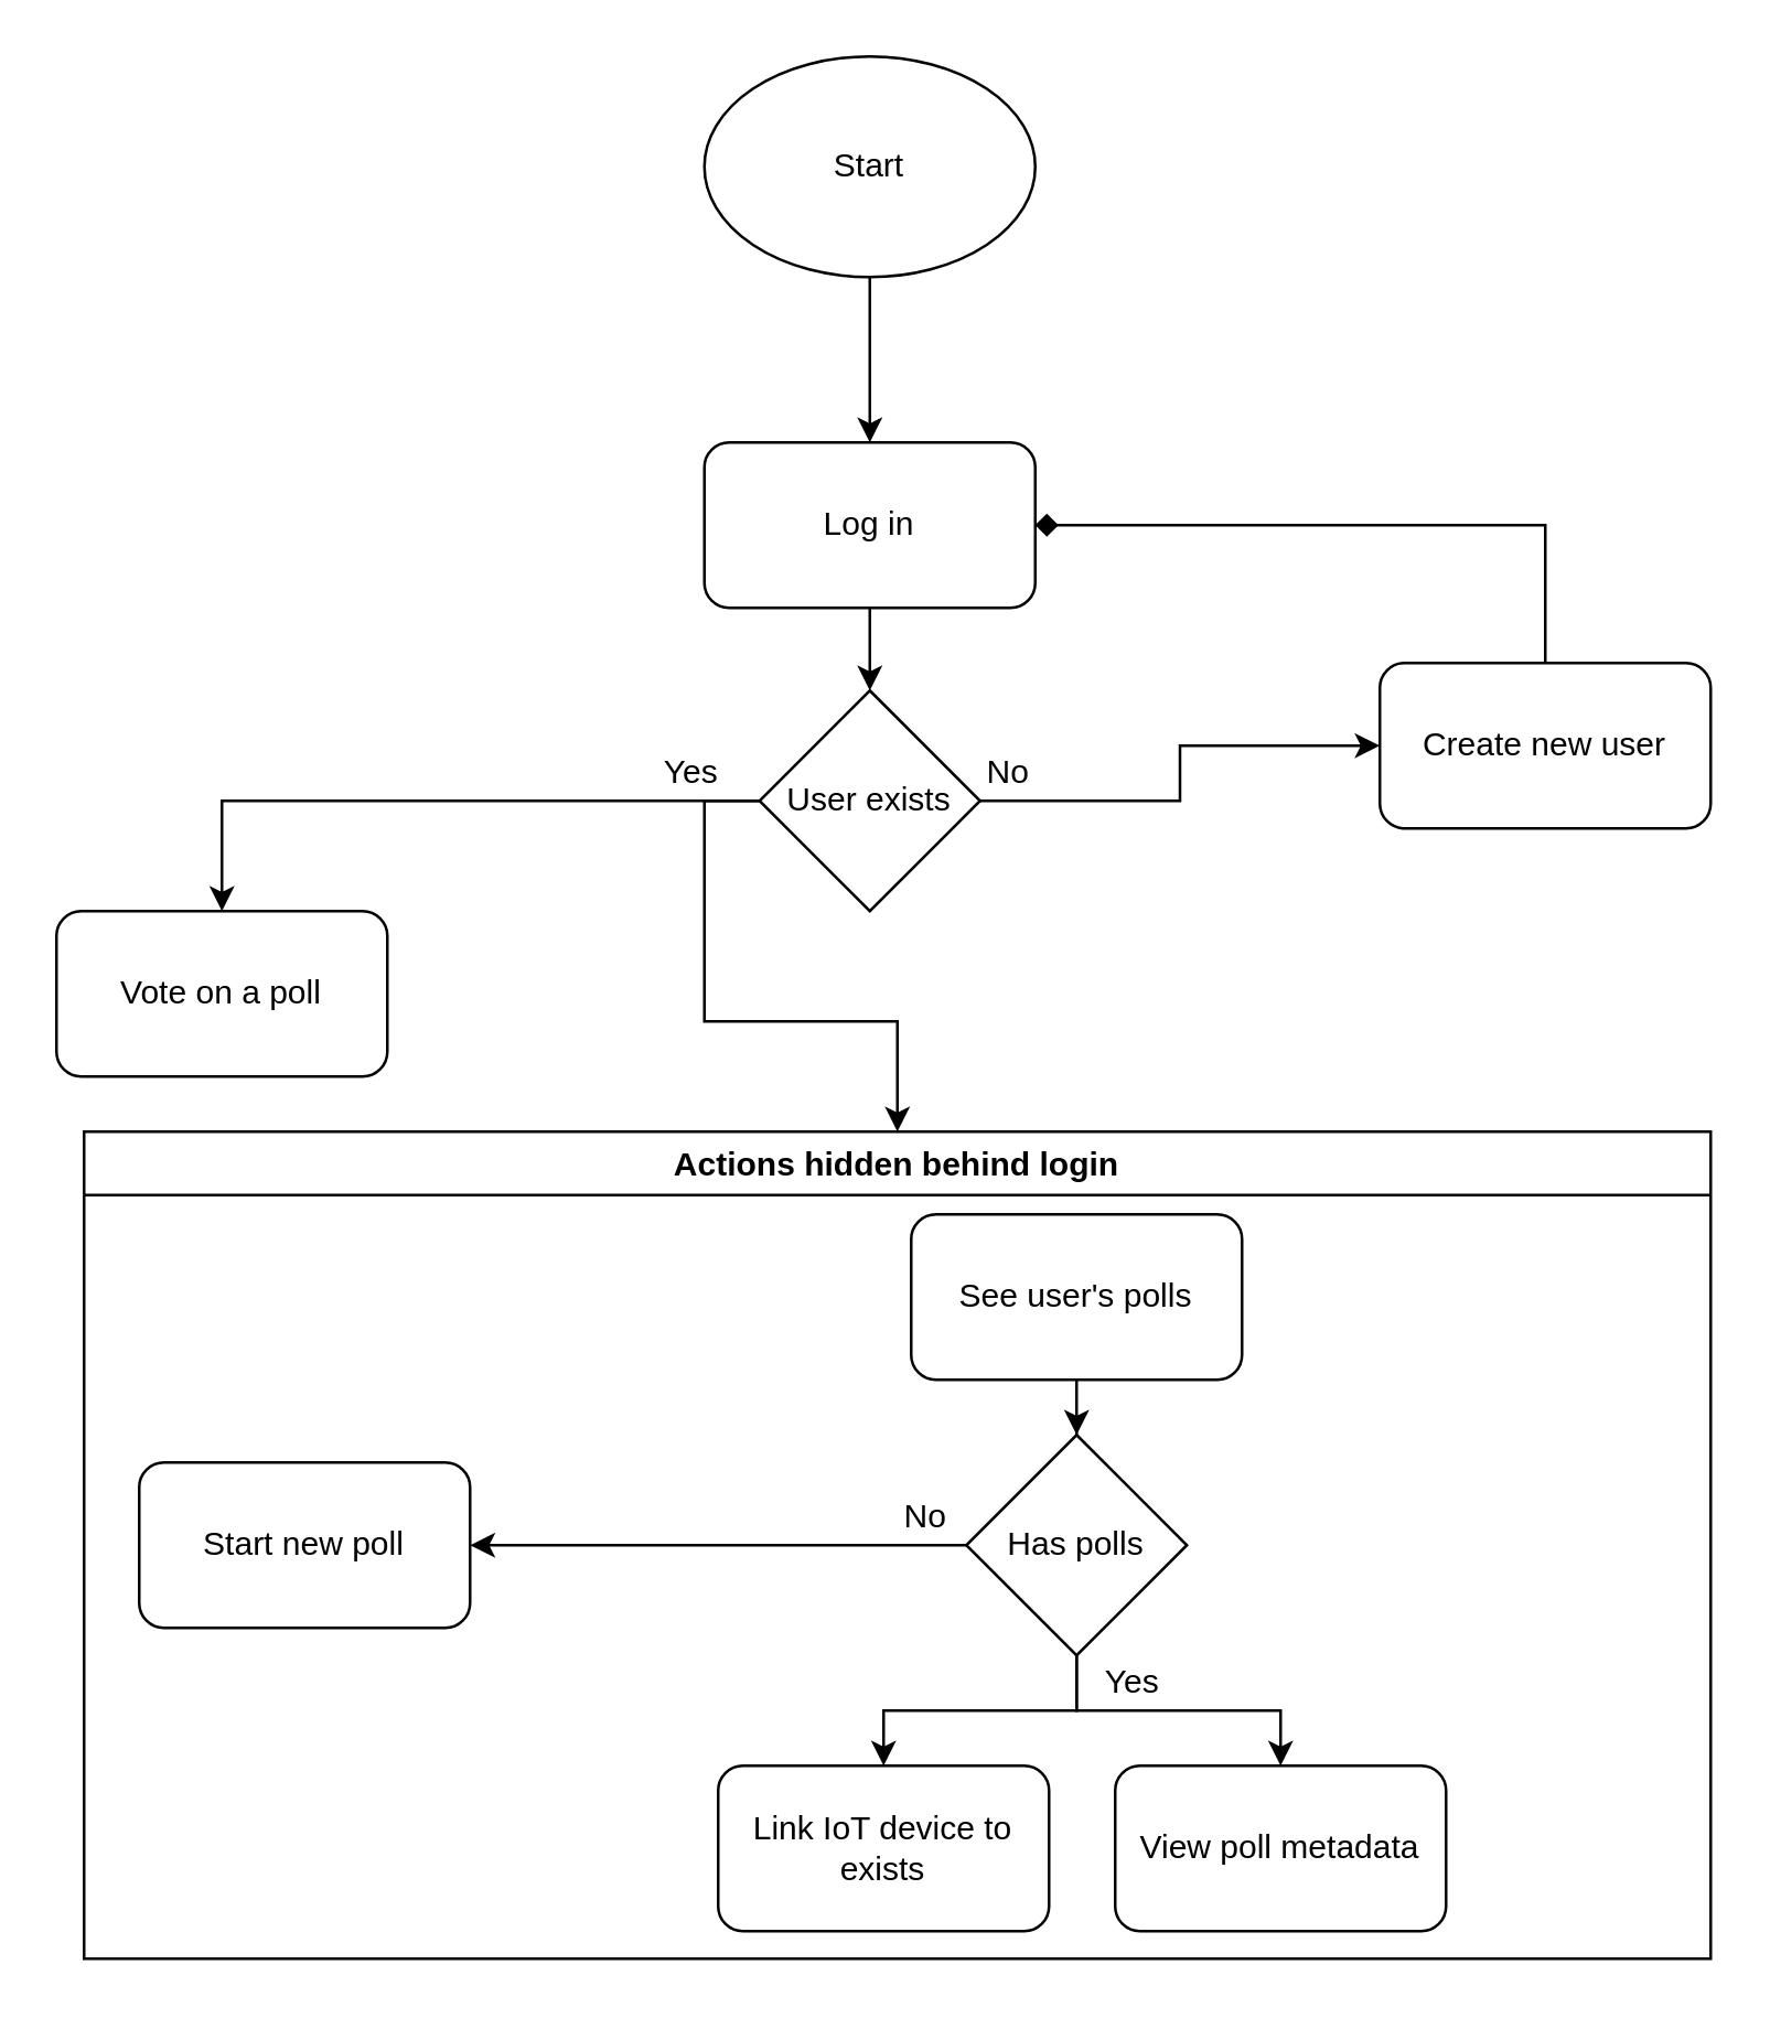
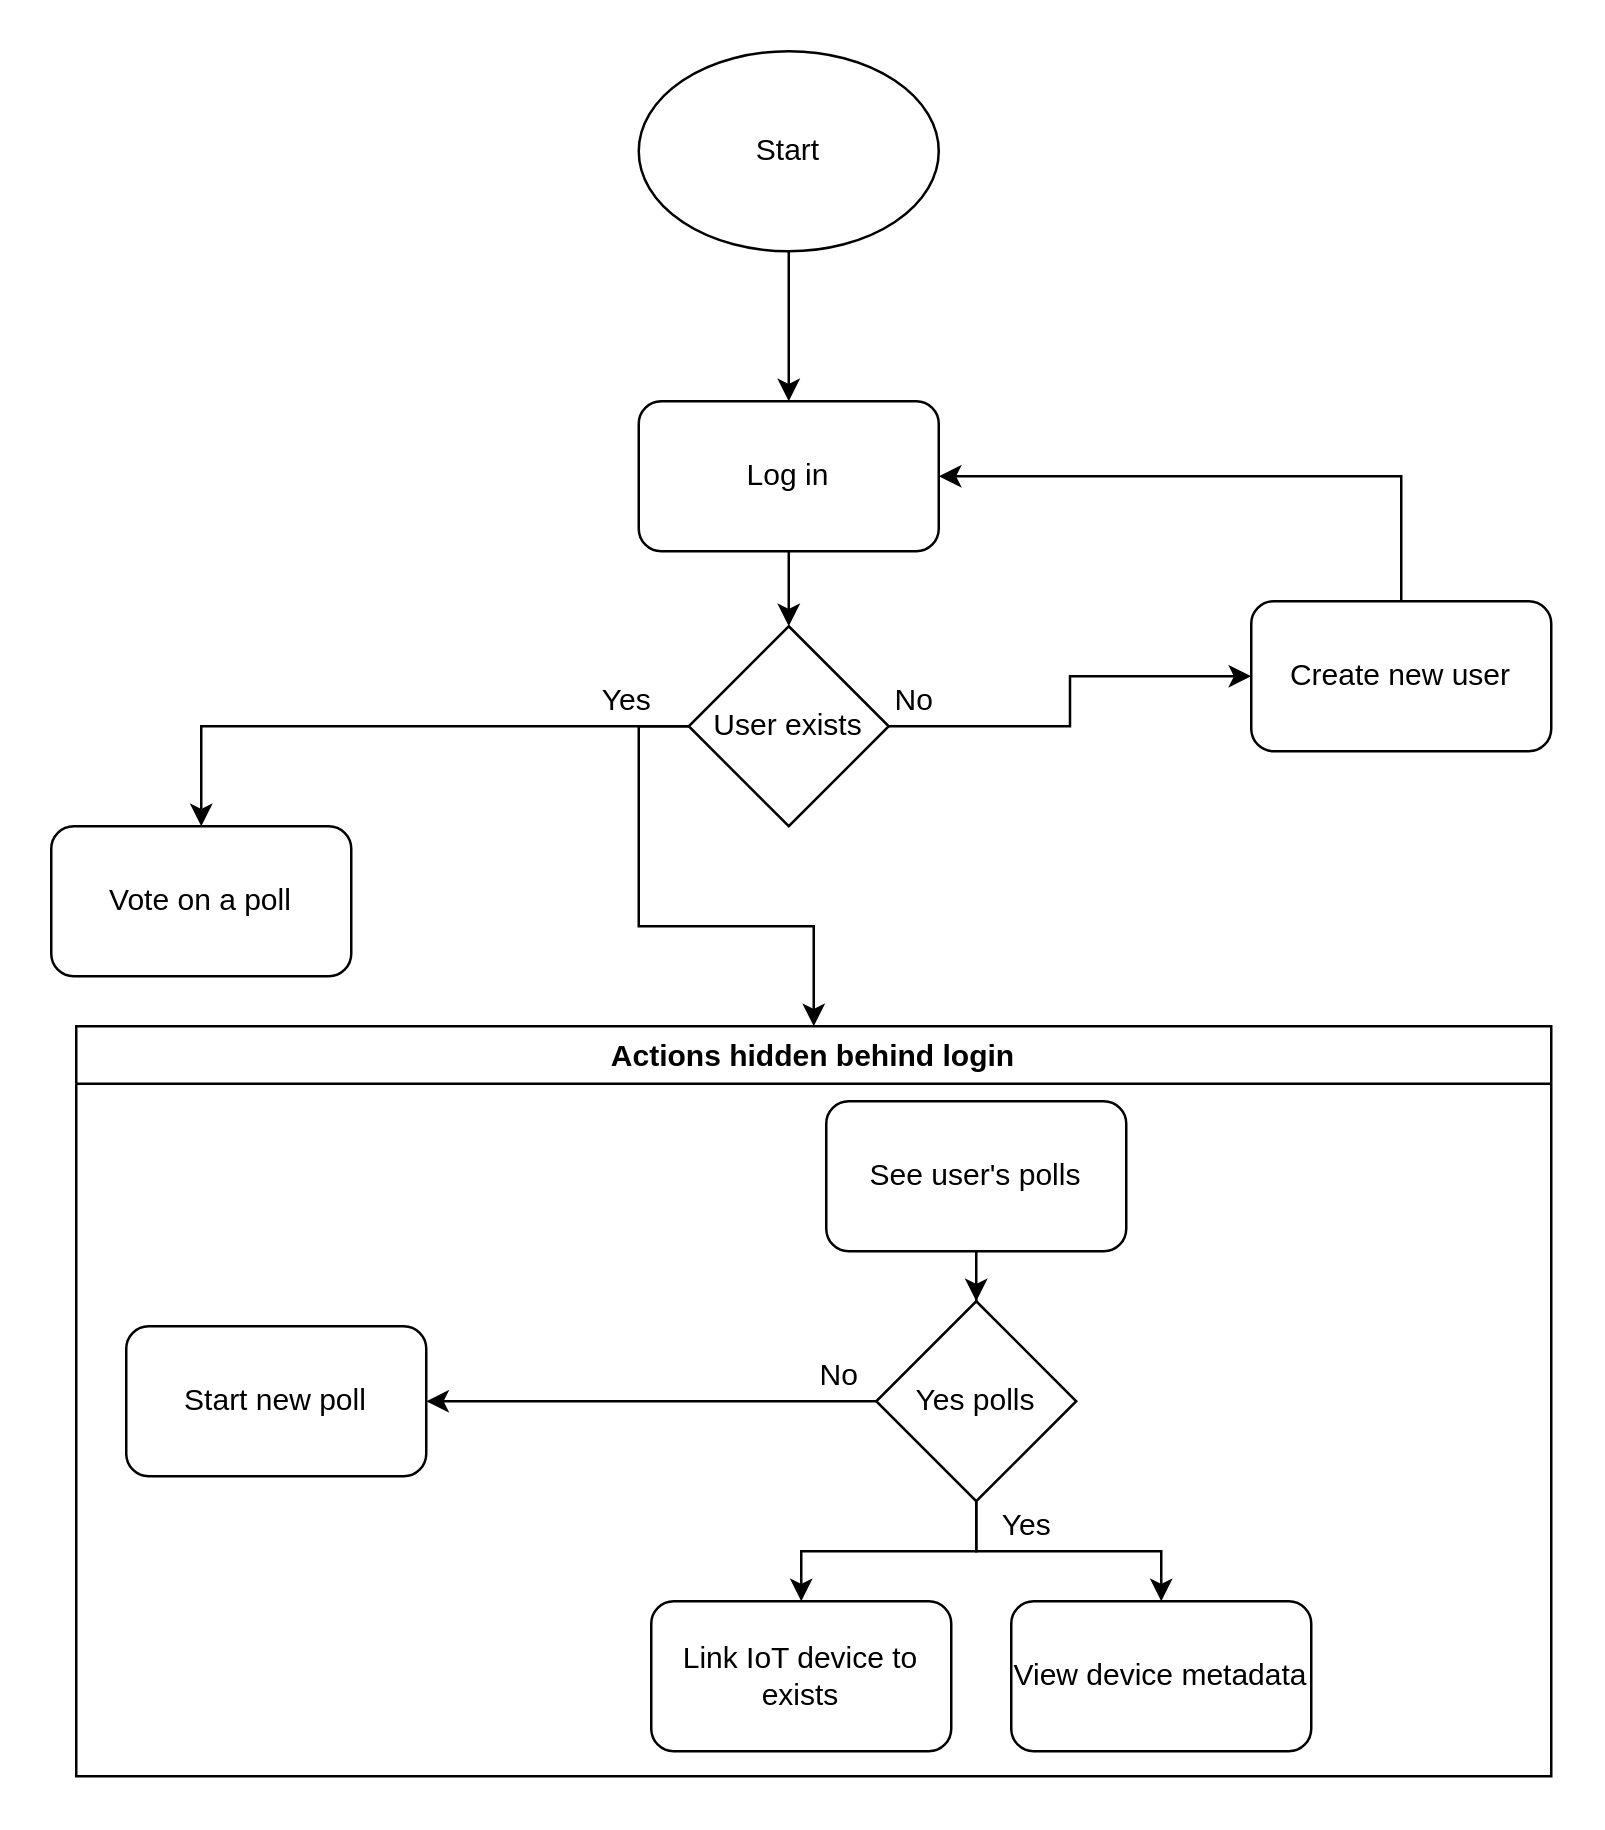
  <mxCell id="0" />
  <mxCell id="1" parent="0" />
  <mxCell id="2" style="edgeStyle=orthogonalEdgeStyle;rounded=0;orthogonalLoop=1;jettySize=auto;html=1;exitX=0.5;exitY=1;exitDx=0;exitDy=0;entryX=0.5;entryY=0;entryDx=0;entryDy=0;" parent="1" source="3" target="6" edge="1"><mxGeometry relative="1" as="geometry" /></mxCell>
  <mxCell id="3" value="Start" style="ellipse;whiteSpace=wrap;html=1;" parent="1" vertex="1"><mxGeometry x="255" y="20" width="120" height="80" as="geometry" /></mxCell>
  <mxCell id="4" value="Vote on a poll" style="rounded=1;whiteSpace=wrap;html=1;" parent="1" vertex="1"><mxGeometry x="20" y="330" width="120" height="60" as="geometry" /></mxCell>
  <mxCell id="5" style="edgeStyle=orthogonalEdgeStyle;rounded=0;orthogonalLoop=1;jettySize=auto;html=1;exitX=0.5;exitY=1;exitDx=0;exitDy=0;entryX=0.5;entryY=0;entryDx=0;entryDy=0;" parent="1" source="6" target="10" edge="1"><mxGeometry relative="1" as="geometry" /></mxCell>
  <mxCell id="6" value="Log in" style="rounded=1;whiteSpace=wrap;html=1;" parent="1" vertex="1"><mxGeometry x="255" y="160" width="120" height="60" as="geometry" /></mxCell>
  <mxCell id="7" style="edgeStyle=orthogonalEdgeStyle;rounded=0;orthogonalLoop=1;jettySize=auto;html=1;exitX=0;exitY=0.5;exitDx=0;exitDy=0;entryX=0.5;entryY=0;entryDx=0;entryDy=0;" parent="1" source="10" target="4" edge="1"><mxGeometry relative="1" as="geometry" /></mxCell>
  <mxCell id="8" style="edgeStyle=orthogonalEdgeStyle;rounded=0;orthogonalLoop=1;jettySize=auto;html=1;exitX=0;exitY=0.5;exitDx=0;exitDy=0;" parent="1" source="10" target="11" edge="1"><mxGeometry relative="1" as="geometry" /></mxCell>
  <mxCell id="9" style="edgeStyle=orthogonalEdgeStyle;rounded=0;orthogonalLoop=1;jettySize=auto;html=1;exitX=1;exitY=0.5;exitDx=0;exitDy=0;entryX=0;entryY=0.5;entryDx=0;entryDy=0;" parent="1" source="10" target="24" edge="1"><mxGeometry relative="1" as="geometry" /></mxCell>
  <mxCell id="10" value="User exists" style="rhombus;whiteSpace=wrap;html=1;" parent="1" vertex="1"><mxGeometry x="275" y="250" width="80" height="80" as="geometry" /></mxCell>
  <mxCell id="11" value="Actions hidden behind login" style="swimlane;startSize=23;" parent="1" vertex="1"><mxGeometry x="30" y="410" width="590" height="300" as="geometry" /></mxCell>
- <mxCell id="12" value="View poll metadata" style="rounded=1;whiteSpace=wrap;html=1;" parent="11" vertex="1"><mxGeometry x="374" y="230" width="120" height="60" as="geometry" /></mxCell>
+ <mxCell id="12" value="View device metadata" style="rounded=1;whiteSpace=wrap;html=1;" parent="11" vertex="1"><mxGeometry x="374" y="230" width="120" height="60" as="geometry" /></mxCell>
  <mxCell id="13" value="Link IoT device to exists" style="rounded=1;whiteSpace=wrap;html=1;" parent="11" vertex="1"><mxGeometry x="230" y="230" width="120" height="60" as="geometry" /></mxCell>
  <mxCell id="14" style="edgeStyle=orthogonalEdgeStyle;rounded=0;orthogonalLoop=1;jettySize=auto;html=1;exitX=0.5;exitY=1;exitDx=0;exitDy=0;" parent="11" source="15" target="20" edge="1"><mxGeometry relative="1" as="geometry" /></mxCell>
  <mxCell id="15" value="See user's polls" style="rounded=1;whiteSpace=wrap;html=1;" parent="11" vertex="1"><mxGeometry x="300" y="30" width="120" height="60" as="geometry" /></mxCell>
  <mxCell id="16" value="Start new poll" style="rounded=1;whiteSpace=wrap;html=1;" parent="11" vertex="1"><mxGeometry x="20" y="120" width="120" height="60" as="geometry" /></mxCell>
  <mxCell id="17" style="edgeStyle=orthogonalEdgeStyle;rounded=0;orthogonalLoop=1;jettySize=auto;html=1;exitX=0;exitY=0.5;exitDx=0;exitDy=0;entryX=1;entryY=0.5;entryDx=0;entryDy=0;" parent="11" source="20" target="16" edge="1"><mxGeometry relative="1" as="geometry" /></mxCell>
  <mxCell id="18" style="edgeStyle=orthogonalEdgeStyle;rounded=0;orthogonalLoop=1;jettySize=auto;html=1;exitX=0.5;exitY=1;exitDx=0;exitDy=0;" parent="11" source="20" target="13" edge="1"><mxGeometry relative="1" as="geometry" /></mxCell>
  <mxCell id="19" style="edgeStyle=orthogonalEdgeStyle;rounded=0;orthogonalLoop=1;jettySize=auto;html=1;exitX=0.5;exitY=1;exitDx=0;exitDy=0;" parent="11" source="20" target="12" edge="1"><mxGeometry relative="1" as="geometry" /></mxCell>
- <mxCell id="20" value="Has polls" style="rhombus;whiteSpace=wrap;html=1;" parent="11" vertex="1"><mxGeometry x="320" y="110" width="80" height="80" as="geometry" /></mxCell>
+ <mxCell id="20" value="Yes polls" style="rhombus;whiteSpace=wrap;html=1;" parent="11" vertex="1"><mxGeometry x="320" y="110" width="80" height="80" as="geometry" /></mxCell>
  <mxCell id="21" value="Yes" style="text;html=1;align=center;verticalAlign=middle;resizable=0;points=[];autosize=1;strokeColor=none;" parent="11" vertex="1"><mxGeometry x="360" y="190" width="40" height="20" as="geometry" /></mxCell>
  <mxCell id="22" value="No" style="text;html=1;align=center;verticalAlign=middle;resizable=0;points=[];autosize=1;strokeColor=none;" parent="11" vertex="1"><mxGeometry x="290" y="130" width="30" height="20" as="geometry" /></mxCell>
- <mxCell id="23" style="edgeStyle=orthogonalEdgeStyle;rounded=0;orthogonalLoop=1;jettySize=auto;html=1;exitX=0.5;exitY=0;exitDx=0;exitDy=0;entryX=1;entryY=0.5;entryDx=0;entryDy=0;endArrow=diamond;" parent="1" source="24" target="6" edge="1"><mxGeometry relative="1" as="geometry" /></mxCell>
+ <mxCell id="23" style="edgeStyle=orthogonalEdgeStyle;rounded=0;orthogonalLoop=1;jettySize=auto;html=1;exitX=0.5;exitY=0;exitDx=0;exitDy=0;entryX=1;entryY=0.5;entryDx=0;entryDy=0;" parent="1" source="24" target="6" edge="1"><mxGeometry relative="1" as="geometry" /></mxCell>
  <mxCell id="24" value="Create new user" style="rounded=1;whiteSpace=wrap;html=1;" parent="1" vertex="1"><mxGeometry x="500" y="240" width="120" height="60" as="geometry" /></mxCell>
  <mxCell id="25" value="Yes" style="text;html=1;align=center;verticalAlign=middle;resizable=0;points=[];autosize=1;strokeColor=none;" parent="1" vertex="1"><mxGeometry x="230" y="270" width="40" height="20" as="geometry" /></mxCell>
  <mxCell id="26" value="No" style="text;html=1;align=center;verticalAlign=middle;resizable=0;points=[];autosize=1;strokeColor=none;" parent="1" vertex="1"><mxGeometry x="350" y="270" width="30" height="20" as="geometry" /></mxCell>
